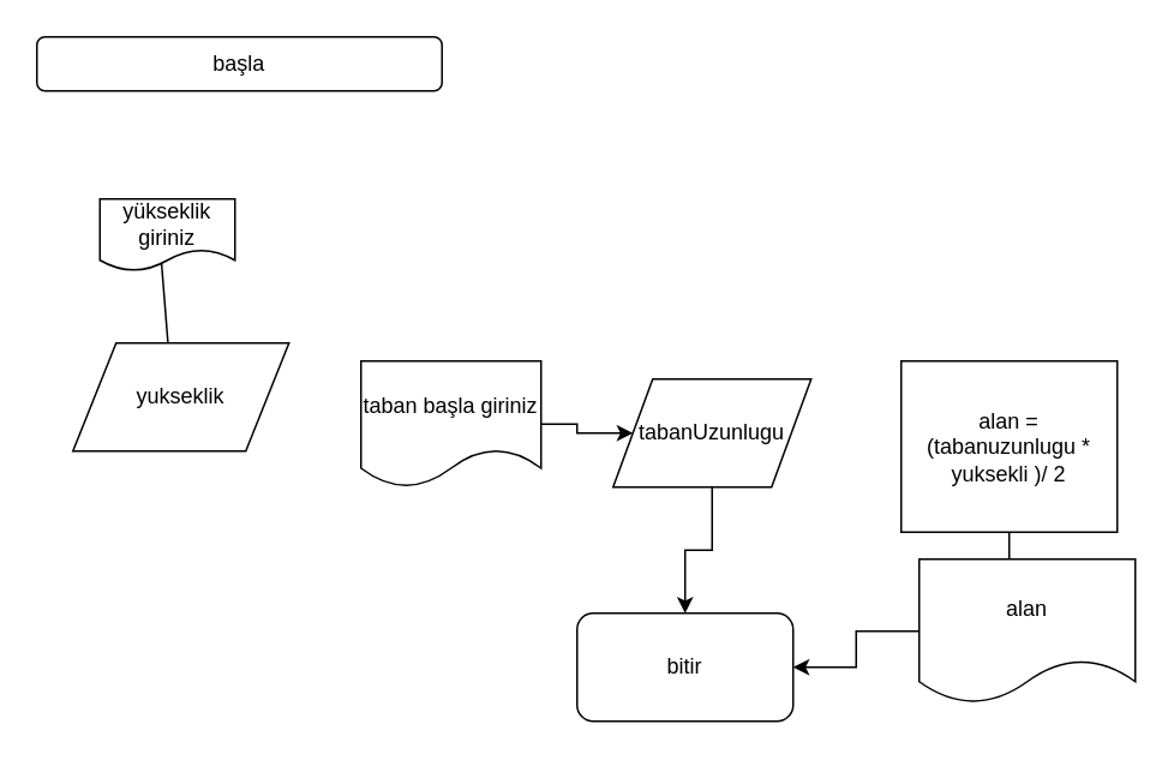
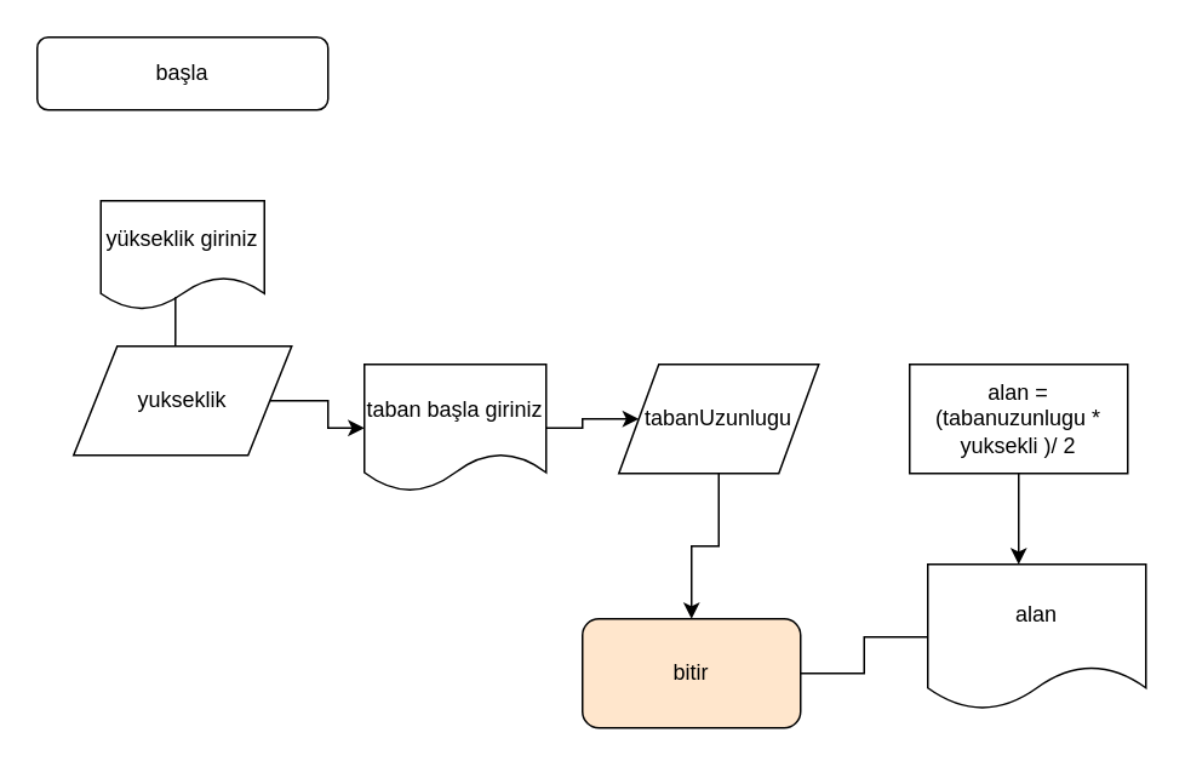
  <mxCell id="0" />
  <mxCell id="1" parent="0" />
- <mxCell id="2" value="başla" style="rounded=1;whiteSpace=wrap;html=1;fontSize=12;glass=0;strokeWidth=1;shadow=0;" vertex="1" parent="1"><mxGeometry x="20" y="20" width="225" height="30" as="geometry" /></mxCell>
- <mxCell id="3" value="yükseklik giriniz" style="shape=document;whiteSpace=wrap;html=1;boundedLbl=1;" vertex="1" parent="1"><mxGeometry x="55" y="110" width="75" height="40" as="geometry" /></mxCell>
- <mxCell id="4" value="bitir&lt;br&gt;" style="rounded=1;whiteSpace=wrap;html=1;" vertex="1" parent="1"><mxGeometry x="320" y="340" width="120" height="60" as="geometry" /></mxCell>
+ <mxCell id="2" value="başla" style="rounded=1;whiteSpace=wrap;html=1;fontSize=12;glass=0;strokeWidth=1;shadow=0;" vertex="1" parent="1"><mxGeometry x="20" y="20" width="160" height="40" as="geometry" /></mxCell>
+ <mxCell id="3" value="yükseklik giriniz" style="shape=document;whiteSpace=wrap;html=1;boundedLbl=1;" vertex="1" parent="1"><mxGeometry x="55" y="110" width="90" height="60" as="geometry" /></mxCell>
+ <mxCell id="4" value="bitir&lt;br&gt;" style="rounded=1;whiteSpace=wrap;html=1;fillColor=#ffe6cc;" vertex="1" parent="1"><mxGeometry x="320" y="340" width="120" height="60" as="geometry" /></mxCell>
  <mxCell id="5" value="" style="endArrow=classic;html=1;exitX=0.456;exitY=0.883;exitDx=0;exitDy=0;exitPerimeter=0;" edge="1" parent="1" source="3"><mxGeometry width="50" height="50" relative="1" as="geometry"><mxPoint x="150" y="250" as="sourcePoint" /><mxPoint x="96" y="230" as="targetPoint" /></mxGeometry></mxCell>
+ <mxCell id="6" style="edgeStyle=orthogonalEdgeStyle;rounded=0;orthogonalLoop=1;jettySize=auto;html=1;" edge="1" parent="1" source="7" target="9"><mxGeometry relative="1" as="geometry"><mxPoint x="210" y="220" as="targetPoint" /></mxGeometry></mxCell>
  <mxCell id="7" value="yukseklik" style="shape=parallelogram;perimeter=parallelogramPerimeter;whiteSpace=wrap;html=1;" vertex="1" parent="1"><mxGeometry x="40" y="190" width="120" height="60" as="geometry" /></mxCell>
  <mxCell id="8" style="edgeStyle=orthogonalEdgeStyle;rounded=0;orthogonalLoop=1;jettySize=auto;html=1;" edge="1" parent="1" source="9" target="11"><mxGeometry relative="1" as="geometry"><mxPoint x="350" y="235" as="targetPoint" /></mxGeometry></mxCell>
  <mxCell id="9" value="taban başla giriniz" style="shape=document;whiteSpace=wrap;html=1;boundedLbl=1;" vertex="1" parent="1"><mxGeometry x="200" y="200" width="100" height="70" as="geometry" /></mxCell>
  <mxCell id="10" style="edgeStyle=orthogonalEdgeStyle;rounded=0;orthogonalLoop=1;jettySize=auto;html=1;" edge="1" parent="1" source="11" target="4"><mxGeometry relative="1" as="geometry"><mxPoint x="490" y="230" as="targetPoint" /></mxGeometry></mxCell>
- <mxCell id="11" value="tabanUzunlugu" style="shape=parallelogram;perimeter=parallelogramPerimeter;whiteSpace=wrap;html=1;" vertex="1" parent="1"><mxGeometry x="340" y="210" width="110" height="60" as="geometry" /></mxCell>
+ <mxCell id="11" value="tabanUzunlugu" style="shape=parallelogram;perimeter=parallelogramPerimeter;whiteSpace=wrap;html=1;" vertex="1" parent="1"><mxGeometry x="340" y="200" width="110" height="60" as="geometry" /></mxCell>
  <mxCell id="12" style="edgeStyle=orthogonalEdgeStyle;rounded=0;orthogonalLoop=1;jettySize=auto;html=1;" edge="1" parent="1" source="13"><mxGeometry relative="1" as="geometry"><mxPoint x="560" y="310" as="targetPoint" /></mxGeometry></mxCell>
- <mxCell id="13" value="alan = (tabanuzunlugu * yuksekli )/ 2" style="rounded=0;whiteSpace=wrap;html=1;" vertex="1" parent="1"><mxGeometry x="500" y="200" width="120" height="95" as="geometry" /></mxCell>
- <mxCell id="14" style="edgeStyle=orthogonalEdgeStyle;rounded=0;orthogonalLoop=1;jettySize=auto;html=1;" edge="1" parent="1" source="15" target="4"><mxGeometry relative="1" as="geometry" /></mxCell>
+ <mxCell id="13" value="alan = (tabanuzunlugu * yuksekli )/ 2" style="rounded=0;whiteSpace=wrap;html=1;" vertex="1" parent="1"><mxGeometry x="500" y="200" width="120" height="60" as="geometry" /></mxCell>
+ <mxCell id="14" style="edgeStyle=orthogonalEdgeStyle;rounded=0;orthogonalLoop=1;jettySize=auto;html=1;endArrow=none;" edge="1" parent="1" source="15" target="4"><mxGeometry relative="1" as="geometry" /></mxCell>
  <mxCell id="15" value="alan" style="shape=document;whiteSpace=wrap;html=1;boundedLbl=1;" vertex="1" parent="1"><mxGeometry x="510" y="310" width="120" height="80" as="geometry" /></mxCell>
